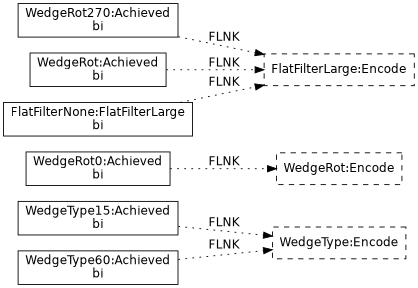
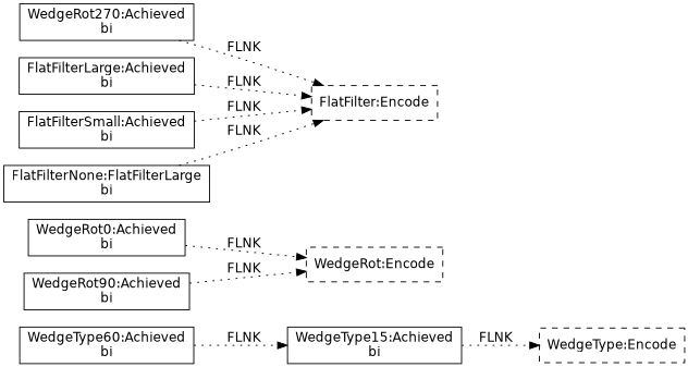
  digraph {
    fontname="DejaVu Sans"
    rankdir=LR
    node [fontname="DejaVu Sans" shape=box]
    edge [fontname="DejaVu Sans" style=dotted]
    "WedgeType:Encode" [style=dashed]
    n2 [label="WedgeType15:Achieved\nbi"]
    n3 [label="WedgeType60:Achieved\nbi"]
    n4 [label="WedgeRot0:Achieved\nbi"]
    "WedgeRot:Encode" [style=dashed]
+   n6 [label="WedgeRot90:Achieved\nbi"]
    n7 [label="WedgeRot270:Achieved\nbi"]
-   "FlatFilter:Encode" [style=dashed label="FlatFilterLarge:Encode"]
-   n10 [label="WedgeRot:Achieved\nbi"]
+   "FlatFilter:Encode" [style=dashed]
+   n9 [label="FlatFilterLarge:Achieved\nbi"]
+   n10 [label="FlatFilterSmall:Achieved\nbi"]
    n11 [label="FlatFilterNone:FlatFilterLarge\nbi"]
    n2 -> "WedgeType:Encode" [label="FLNK  "]
-   n3 -> "WedgeType:Encode" [label="FLNK  "]
+   n3 -> n2 [label="FLNK  "]
    n4 -> "WedgeRot:Encode" [label="FLNK  "]
+   n6 -> "WedgeRot:Encode" [label="FLNK  "]
    n7 -> "FlatFilter:Encode" [label="FLNK  "]
+   n9 -> "FlatFilter:Encode" [label="FLNK  "]
    n10 -> "FlatFilter:Encode" [label="FLNK  "]
    n11 -> "FlatFilter:Encode" [label="FLNK  "]
  }
